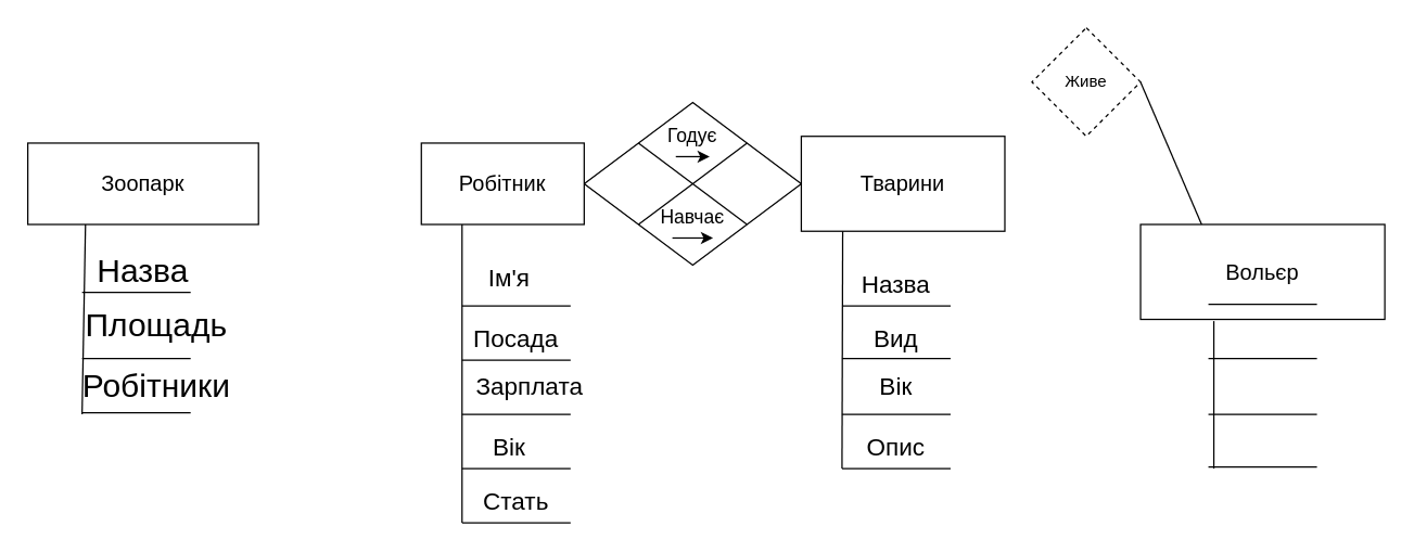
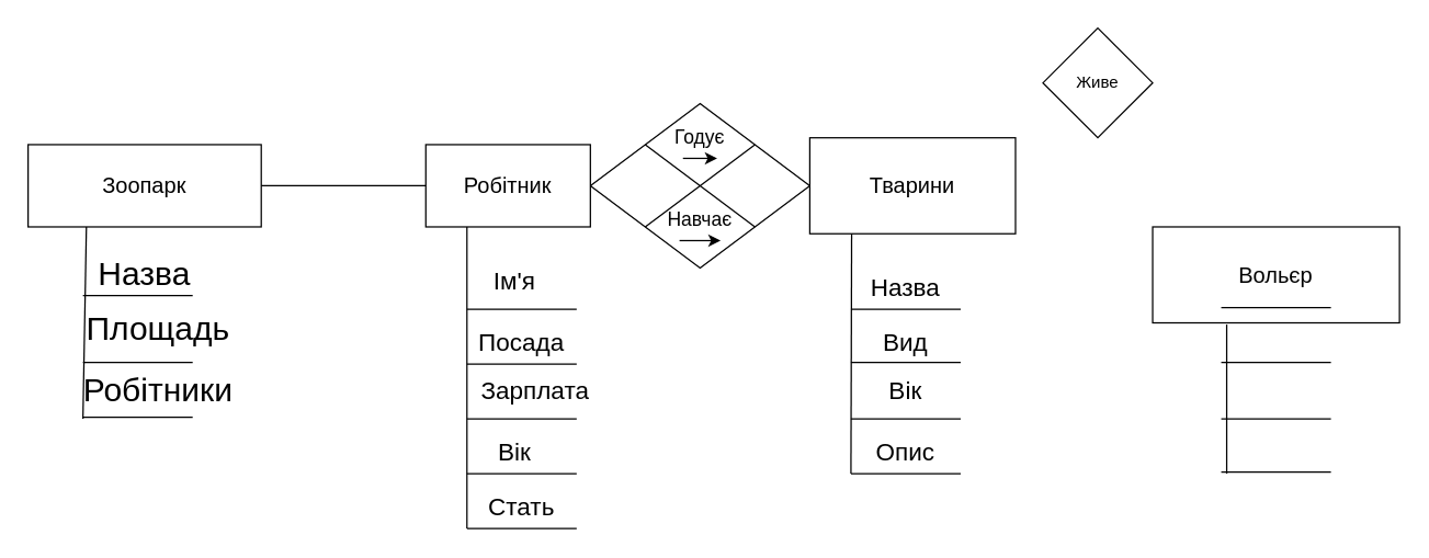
  <mxCell id="0" />
  <mxCell id="1" parent="0" />
  <mxCell id="2" value="&lt;font size=&quot;3&quot;&gt;Зоопарк&lt;/font&gt;" style="rounded=0;whiteSpace=wrap;html=1;" vertex="1" parent="1"><mxGeometry x="20" y="105" width="170" height="60" as="geometry" /></mxCell>
  <mxCell id="3" value="" style="endArrow=none;html=1;rounded=0;entryX=0.25;entryY=1;entryDx=0;entryDy=0;" edge="1" parent="1" target="2"><mxGeometry width="50" height="50" relative="1" as="geometry"><mxPoint x="60" y="305" as="sourcePoint" /><mxPoint x="730" y="405" as="targetPoint" /></mxGeometry></mxCell>
  <mxCell id="4" value="" style="endArrow=none;html=1;rounded=0;" edge="1" parent="1"><mxGeometry width="50" height="50" relative="1" as="geometry"><mxPoint x="60" y="303.82" as="sourcePoint" /><mxPoint x="140" y="303.82" as="targetPoint" /></mxGeometry></mxCell>
  <mxCell id="5" value="" style="endArrow=none;html=1;rounded=0;" edge="1" parent="1"><mxGeometry width="50" height="50" relative="1" as="geometry"><mxPoint x="60" y="263.82" as="sourcePoint" /><mxPoint x="140" y="263.82" as="targetPoint" /></mxGeometry></mxCell>
  <mxCell id="6" value="" style="endArrow=none;html=1;rounded=0;" edge="1" parent="1"><mxGeometry width="50" height="50" relative="1" as="geometry"><mxPoint x="60" y="215" as="sourcePoint" /><mxPoint x="140" y="215" as="targetPoint" /></mxGeometry></mxCell>
  <mxCell id="7" value="&lt;font style=&quot;font-size: 24px;&quot;&gt;Назва&lt;/font&gt;" style="text;html=1;align=center;verticalAlign=middle;whiteSpace=wrap;rounded=0;" vertex="1" parent="1"><mxGeometry x="65" y="175" width="80" height="50" as="geometry" /></mxCell>
  <mxCell id="8" value="&lt;font style=&quot;font-size: 24px;&quot;&gt;Площадь&lt;/font&gt;" style="text;html=1;align=center;verticalAlign=middle;whiteSpace=wrap;rounded=0;" vertex="1" parent="1"><mxGeometry x="85" y="225" width="60" height="30" as="geometry" /></mxCell>
  <mxCell id="9" value="&lt;font style=&quot;font-size: 24px;&quot;&gt;Робітники&lt;/font&gt;" style="text;html=1;align=center;verticalAlign=middle;whiteSpace=wrap;rounded=0;" vertex="1" parent="1"><mxGeometry x="60" y="265" width="110" height="40" as="geometry" /></mxCell>
  <mxCell id="10" value="" style="rhombus;whiteSpace=wrap;html=1;" vertex="1" parent="1"><mxGeometry x="430" y="75" width="160" height="120" as="geometry" /></mxCell>
  <mxCell id="11" value="" style="endArrow=none;html=1;rounded=0;exitX=0;exitY=0;exitDx=0;exitDy=0;entryX=1;entryY=1;entryDx=0;entryDy=0;" edge="1" parent="1" source="10" target="10"><mxGeometry width="50" height="50" relative="1" as="geometry"><mxPoint x="680" y="445" as="sourcePoint" /><mxPoint x="730" y="395" as="targetPoint" /></mxGeometry></mxCell>
  <mxCell id="12" value="" style="endArrow=none;html=1;rounded=0;exitX=1;exitY=0;exitDx=0;exitDy=0;entryX=0;entryY=1;entryDx=0;entryDy=0;" edge="1" parent="1" source="10" target="10"><mxGeometry width="50" height="50" relative="1" as="geometry"><mxPoint x="540" y="175" as="sourcePoint" /><mxPoint x="620" y="230" as="targetPoint" /></mxGeometry></mxCell>
  <mxCell id="13" value="&lt;font style=&quot;font-size: 14px;&quot;&gt;Годує&lt;/font&gt;" style="text;html=1;align=center;verticalAlign=middle;whiteSpace=wrap;rounded=0;" vertex="1" parent="1"><mxGeometry x="485" y="85" width="50" height="30" as="geometry" /></mxCell>
  <mxCell id="14" value="" style="endArrow=classic;html=1;rounded=0;exitX=0.25;exitY=1;exitDx=0;exitDy=0;entryX=0.75;entryY=1;entryDx=0;entryDy=0;" edge="1" parent="1" source="13" target="13"><mxGeometry width="50" height="50" relative="1" as="geometry"><mxPoint x="650" y="425" as="sourcePoint" /><mxPoint x="700" y="375" as="targetPoint" /></mxGeometry></mxCell>
  <mxCell id="15" value="&lt;font style=&quot;font-size: 14px;&quot;&gt;Навчає&lt;/font&gt;" style="text;html=1;align=center;verticalAlign=middle;whiteSpace=wrap;rounded=0;" vertex="1" parent="1"><mxGeometry x="480" y="145" width="60" height="30" as="geometry" /></mxCell>
  <mxCell id="16" value="" style="endArrow=classic;html=1;rounded=0;exitX=0.25;exitY=1;exitDx=0;exitDy=0;entryX=0.75;entryY=1;entryDx=0;entryDy=0;" edge="1" parent="1" source="15" target="15"><mxGeometry width="50" height="50" relative="1" as="geometry"><mxPoint x="650" y="425" as="sourcePoint" /><mxPoint x="700" y="375" as="targetPoint" /></mxGeometry></mxCell>
  <mxCell id="17" value="&lt;font size=&quot;3&quot;&gt;Тварини&lt;/font&gt;" style="rounded=0;whiteSpace=wrap;html=1;" vertex="1" parent="1"><mxGeometry x="590" y="100" width="150" height="70" as="geometry" /></mxCell>
  <mxCell id="18" value="" style="endArrow=none;html=1;rounded=0;entryX=0.25;entryY=1;entryDx=0;entryDy=0;" edge="1" parent="1"><mxGeometry width="50" height="50" relative="1" as="geometry"><mxPoint x="620" y="345" as="sourcePoint" /><mxPoint x="620.5" y="170" as="targetPoint" /></mxGeometry></mxCell>
  <mxCell id="19" value="" style="endArrow=none;html=1;rounded=0;" edge="1" parent="1"><mxGeometry width="50" height="50" relative="1" as="geometry"><mxPoint x="620" y="305" as="sourcePoint" /><mxPoint x="700" y="305" as="targetPoint" /></mxGeometry></mxCell>
  <mxCell id="20" value="" style="endArrow=none;html=1;rounded=0;" edge="1" parent="1"><mxGeometry width="50" height="50" relative="1" as="geometry"><mxPoint x="620" y="263.82" as="sourcePoint" /><mxPoint x="700" y="263.82" as="targetPoint" /></mxGeometry></mxCell>
  <mxCell id="21" value="" style="endArrow=none;html=1;rounded=0;" edge="1" parent="1"><mxGeometry width="50" height="50" relative="1" as="geometry"><mxPoint x="620" y="225" as="sourcePoint" /><mxPoint x="700" y="225" as="targetPoint" /></mxGeometry></mxCell>
  <mxCell id="22" value="&lt;font style=&quot;font-size: 18px;&quot;&gt;Назва&lt;/font&gt;" style="text;html=1;align=center;verticalAlign=middle;whiteSpace=wrap;rounded=0;" vertex="1" parent="1"><mxGeometry x="630" y="195" width="60" height="30" as="geometry" /></mxCell>
  <mxCell id="23" value="&lt;font style=&quot;font-size: 18px;&quot;&gt;Вид&lt;/font&gt;" style="text;html=1;align=center;verticalAlign=middle;whiteSpace=wrap;rounded=0;" vertex="1" parent="1"><mxGeometry x="630" y="235" width="60" height="30" as="geometry" /></mxCell>
  <mxCell id="24" value="" style="endArrow=none;html=1;rounded=0;" edge="1" parent="1"><mxGeometry width="50" height="50" relative="1" as="geometry"><mxPoint x="340" y="385" as="sourcePoint" /><mxPoint x="420" y="385" as="targetPoint" /></mxGeometry></mxCell>
  <mxCell id="25" value="&lt;font style=&quot;font-size: 18px;&quot;&gt;Стать&lt;/font&gt;" style="text;html=1;align=center;verticalAlign=middle;whiteSpace=wrap;rounded=0;" vertex="1" parent="1"><mxGeometry x="350" y="355" width="60" height="30" as="geometry" /></mxCell>
  <mxCell id="26" value="&lt;font style=&quot;font-size: 18px;&quot;&gt;Ім'я&lt;/font&gt;" style="text;html=1;align=center;verticalAlign=middle;whiteSpace=wrap;rounded=0;" vertex="1" parent="1"><mxGeometry x="330" y="170" width="90" height="70" as="geometry" /></mxCell>
+ <mxCell id="27" value="" style="endArrow=none;html=1;rounded=0;exitX=1;exitY=0.5;exitDx=0;exitDy=0;" edge="1" parent="1" source="2" target="28"><mxGeometry width="50" height="50" relative="1" as="geometry"><mxPoint x="650" y="425" as="sourcePoint" /><mxPoint x="330" y="135" as="targetPoint" /></mxGeometry></mxCell>
  <mxCell id="28" value="&lt;font size=&quot;3&quot;&gt;Робітник&lt;/font&gt;" style="rounded=0;whiteSpace=wrap;html=1;" vertex="1" parent="1"><mxGeometry x="310" y="105" width="120" height="60" as="geometry" /></mxCell>
  <mxCell id="29" value="" style="endArrow=none;html=1;rounded=0;exitX=0.25;exitY=1;exitDx=0;exitDy=0;" edge="1" parent="1" source="28"><mxGeometry width="50" height="50" relative="1" as="geometry"><mxPoint x="650" y="425" as="sourcePoint" /><mxPoint x="340" y="385" as="targetPoint" /></mxGeometry></mxCell>
  <mxCell id="30" value="" style="endArrow=none;html=1;rounded=0;" edge="1" parent="1"><mxGeometry width="50" height="50" relative="1" as="geometry"><mxPoint x="340" y="305" as="sourcePoint" /><mxPoint x="420" y="305" as="targetPoint" /></mxGeometry></mxCell>
  <mxCell id="31" value="" style="endArrow=none;html=1;rounded=0;" edge="1" parent="1"><mxGeometry width="50" height="50" relative="1" as="geometry"><mxPoint x="340" y="265" as="sourcePoint" /><mxPoint x="420" y="265" as="targetPoint" /></mxGeometry></mxCell>
  <mxCell id="32" value="" style="endArrow=none;html=1;rounded=0;" edge="1" parent="1"><mxGeometry width="50" height="50" relative="1" as="geometry"><mxPoint x="340" y="225" as="sourcePoint" /><mxPoint x="420" y="225" as="targetPoint" /></mxGeometry></mxCell>
  <mxCell id="33" value="&lt;font style=&quot;font-size: 18px;&quot;&gt;Посада&lt;/font&gt;" style="text;html=1;align=center;verticalAlign=middle;whiteSpace=wrap;rounded=0;" vertex="1" parent="1"><mxGeometry x="350" y="235" width="60" height="30" as="geometry" /></mxCell>
  <mxCell id="34" value="&lt;font style=&quot;font-size: 18px;&quot;&gt;Вік&lt;/font&gt;" style="text;html=1;align=center;verticalAlign=middle;whiteSpace=wrap;rounded=0;" vertex="1" parent="1"><mxGeometry x="630" y="270" width="60" height="30" as="geometry" /></mxCell>
  <mxCell id="35" value="&lt;font style=&quot;font-size: 18px;&quot;&gt;Вік&lt;/font&gt;" style="text;html=1;align=center;verticalAlign=middle;whiteSpace=wrap;rounded=0;" vertex="1" parent="1"><mxGeometry x="345" y="315" width="60" height="30" as="geometry" /></mxCell>
  <mxCell id="36" value="&lt;font style=&quot;font-size: 18px;&quot;&gt;Зарплата&lt;/font&gt;" style="text;html=1;align=center;verticalAlign=middle;whiteSpace=wrap;rounded=0;" vertex="1" parent="1"><mxGeometry x="330" y="270" width="120" height="30" as="geometry" /></mxCell>
  <mxCell id="37" value="" style="endArrow=none;html=1;rounded=0;" edge="1" parent="1"><mxGeometry width="50" height="50" relative="1" as="geometry"><mxPoint x="340" y="345" as="sourcePoint" /><mxPoint x="420" y="345" as="targetPoint" /></mxGeometry></mxCell>
- <mxCell id="38" value="Живе" style="rhombus;whiteSpace=wrap;html=1;dashed=1;" vertex="1" parent="1"><mxGeometry x="760" y="20" width="80" height="80" as="geometry" /></mxCell>
+ <mxCell id="38" value="Живе" style="rhombus;whiteSpace=wrap;html=1;" vertex="1" parent="1"><mxGeometry x="760" y="20" width="80" height="80" as="geometry" /></mxCell>
  <mxCell id="39" value="&lt;font size=&quot;3&quot;&gt;Вольєр&lt;/font&gt;" style="rounded=0;whiteSpace=wrap;html=1;" vertex="1" parent="1"><mxGeometry x="840" y="165" width="180" height="70" as="geometry" /></mxCell>
- <mxCell id="40" value="" style="endArrow=none;html=1;rounded=0;exitX=1;exitY=0.5;exitDx=0;exitDy=0;entryX=0.25;entryY=0;entryDx=0;entryDy=0;" edge="1" parent="1" source="38" target="39"><mxGeometry width="50" height="50" relative="1" as="geometry"><mxPoint x="1060" y="405" as="sourcePoint" /><mxPoint x="1110" y="355" as="targetPoint" /></mxGeometry></mxCell>
  <mxCell id="41" value="" style="endArrow=none;html=1;rounded=0;" edge="1" parent="1"><mxGeometry width="50" height="50" relative="1" as="geometry"><mxPoint x="620" y="345" as="sourcePoint" /><mxPoint x="700" y="345" as="targetPoint" /></mxGeometry></mxCell>
  <mxCell id="42" value="&lt;font style=&quot;font-size: 18px;&quot;&gt;Опис&lt;/font&gt;" style="text;html=1;align=center;verticalAlign=middle;whiteSpace=wrap;rounded=0;" vertex="1" parent="1"><mxGeometry x="630" y="315" width="60" height="30" as="geometry" /></mxCell>
  <mxCell id="43" value="" style="endArrow=none;html=1;rounded=0;entryX=0.3;entryY=1.018;entryDx=0;entryDy=0;entryPerimeter=0;" edge="1" parent="1" target="39"><mxGeometry width="50" height="50" relative="1" as="geometry"><mxPoint x="894" y="345" as="sourcePoint" /><mxPoint x="1110" y="355" as="targetPoint" /></mxGeometry></mxCell>
  <mxCell id="44" value="" style="endArrow=none;html=1;rounded=0;" edge="1" parent="1"><mxGeometry width="50" height="50" relative="1" as="geometry"><mxPoint x="890" y="343.82" as="sourcePoint" /><mxPoint x="970" y="343.82" as="targetPoint" /></mxGeometry></mxCell>
  <mxCell id="45" value="" style="endArrow=none;html=1;rounded=0;" edge="1" parent="1"><mxGeometry width="50" height="50" relative="1" as="geometry"><mxPoint x="890" y="305" as="sourcePoint" /><mxPoint x="970" y="305" as="targetPoint" /></mxGeometry></mxCell>
  <mxCell id="46" value="" style="endArrow=none;html=1;rounded=0;" edge="1" parent="1"><mxGeometry width="50" height="50" relative="1" as="geometry"><mxPoint x="890" y="223.82" as="sourcePoint" /><mxPoint x="970" y="223.82" as="targetPoint" /></mxGeometry></mxCell>
  <mxCell id="47" value="" style="endArrow=none;html=1;rounded=0;" edge="1" parent="1"><mxGeometry width="50" height="50" relative="1" as="geometry"><mxPoint x="890" y="263.82" as="sourcePoint" /><mxPoint x="970" y="263.82" as="targetPoint" /></mxGeometry></mxCell>
